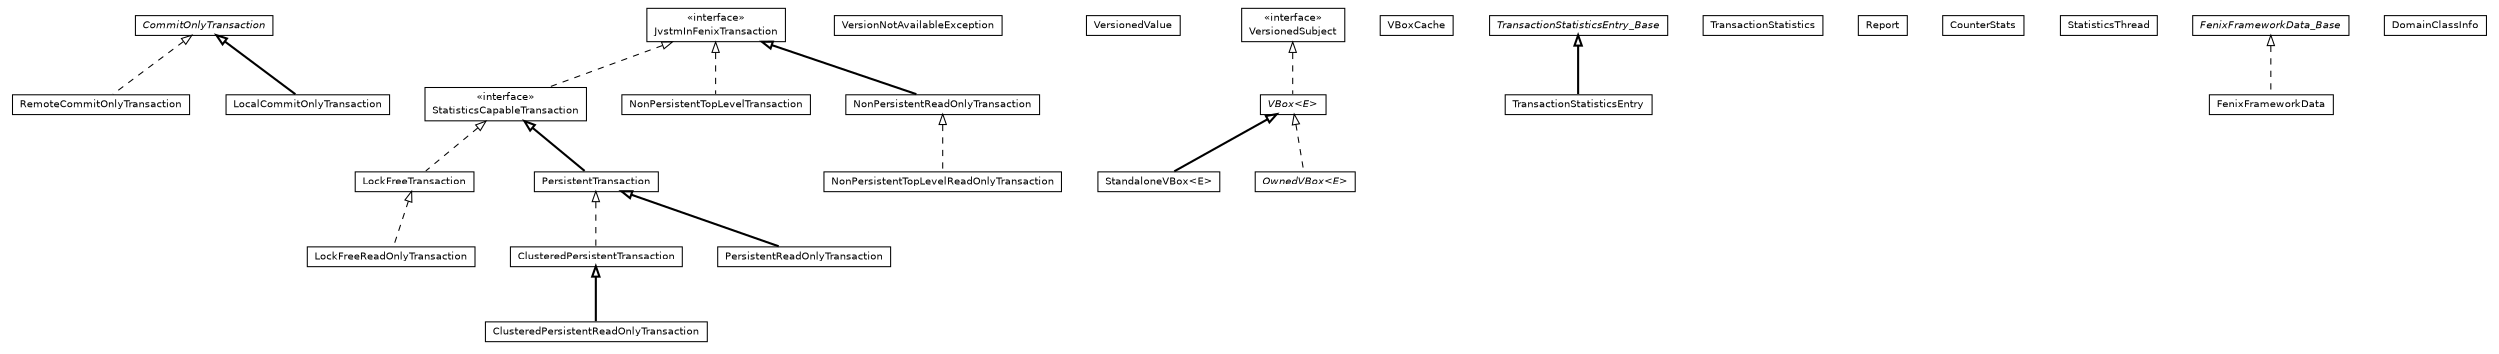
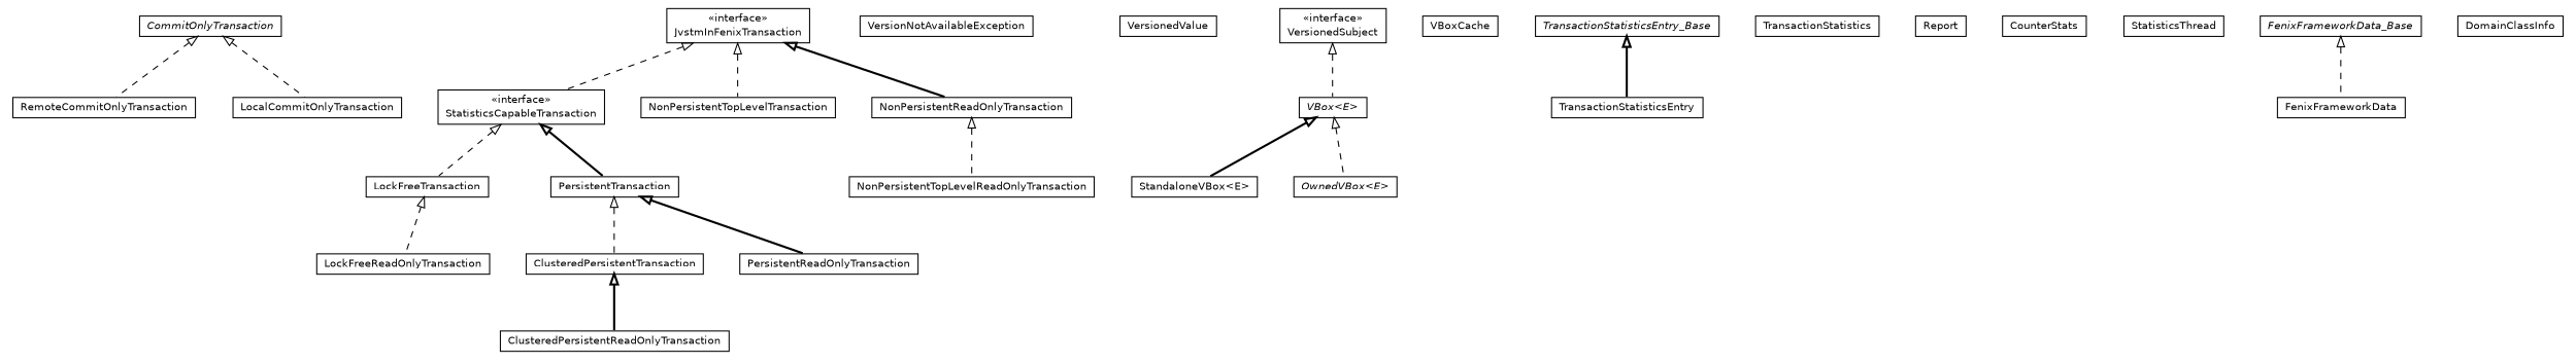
  digraph {
    nodesep=0.25
    ranksep=0.5
    node [fontcolor=black fontname=Helvetica fontsize=10.0 shape=plaintext]
    edge [arrowtail=empty dir=back fontname=Helvetica fontsize=10 headport=p labelfontname=Helvetica labelfontsize=10 style=dashed tailport=p]
    n1 [label=<<table title="pt.ist.fenixframework.backend.jvstm.pstm.RemoteCommitOnlyTransaction" border="0" cellborder="1" cellspacing="0" cellpadding="2" port="p" href="./RemoteCommitOnlyTransaction.html"> 		<tr><td><table border="0" cellspacing="0" cellpadding="1"> <tr><td align="center" balign="center"> RemoteCommitOnlyTransaction </td></tr> 		</table></td></tr> 		</table>>]
    n2 [label=<<table title="pt.ist.fenixframework.backend.jvstm.pstm.LockFreeTransaction" border="0" cellborder="1" cellspacing="0" cellpadding="2" port="p" href="./LockFreeTransaction.html"> 		<tr><td><table border="0" cellspacing="0" cellpadding="1"> <tr><td align="center" balign="center"> LockFreeTransaction </td></tr> 		</table></td></tr> 		</table>>]
    n3 [label=<<table title="pt.ist.fenixframework.backend.jvstm.pstm.LockFreeReadOnlyTransaction" border="0" cellborder="1" cellspacing="0" cellpadding="2" port="p" href="./LockFreeReadOnlyTransaction.html"> 		<tr><td><table border="0" cellspacing="0" cellpadding="1"> <tr><td align="center" balign="center"> LockFreeReadOnlyTransaction </td></tr> 		</table></td></tr> 		</table>>]
    n4 [label=<<table title="pt.ist.fenixframework.backend.jvstm.pstm.LocalCommitOnlyTransaction" border="0" cellborder="1" cellspacing="0" cellpadding="2" port="p" href="./LocalCommitOnlyTransaction.html"> 		<tr><td><table border="0" cellspacing="0" cellpadding="1"> <tr><td align="center" balign="center"> LocalCommitOnlyTransaction </td></tr> 		</table></td></tr> 		</table>>]
    n5 [label=<<table title="pt.ist.fenixframework.backend.jvstm.pstm.CommitOnlyTransaction" border="0" cellborder="1" cellspacing="0" cellpadding="2" port="p" href="./CommitOnlyTransaction.html"> 		<tr><td><table border="0" cellspacing="0" cellpadding="1"> <tr><td align="center" balign="center"><font face="Helvetica-Oblique"> CommitOnlyTransaction </font></td></tr> 		</table></td></tr> 		</table>>]
    n6 [label=<<table title="pt.ist.fenixframework.backend.jvstm.pstm.ClusteredPersistentTransaction" border="0" cellborder="1" cellspacing="0" cellpadding="2" port="p" href="./ClusteredPersistentTransaction.html"> 		<tr><td><table border="0" cellspacing="0" cellpadding="1"> <tr><td align="center" balign="center"> ClusteredPersistentTransaction </td></tr> 		</table></td></tr> 		</table>>]
    n7 [label=<<table title="pt.ist.fenixframework.backend.jvstm.pstm.ClusteredPersistentReadOnlyTransaction" border="0" cellborder="1" cellspacing="0" cellpadding="2" port="p" href="./ClusteredPersistentReadOnlyTransaction.html"> 		<tr><td><table border="0" cellspacing="0" cellpadding="1"> <tr><td align="center" balign="center"> ClusteredPersistentReadOnlyTransaction </td></tr> 		</table></td></tr> 		</table>>]
    n8 [label=<<table title="pt.ist.fenixframework.backend.jvstm.pstm.VersionNotAvailableException" border="0" cellborder="1" cellspacing="0" cellpadding="2" port="p" href="./VersionNotAvailableException.html"> 		<tr><td><table border="0" cellspacing="0" cellpadding="1"> <tr><td align="center" balign="center"> VersionNotAvailableException </td></tr> 		</table></td></tr> 		</table>>]
    n9 [label=<<table title="pt.ist.fenixframework.backend.jvstm.pstm.VersionedValue" border="0" cellborder="1" cellspacing="0" cellpadding="2" port="p" href="./VersionedValue.html"> 		<tr><td><table border="0" cellspacing="0" cellpadding="1"> <tr><td align="center" balign="center"> VersionedValue </td></tr> 		</table></td></tr> 		</table>>]
    n10 [label=<<table title="pt.ist.fenixframework.backend.jvstm.pstm.VersionedSubject" border="0" cellborder="1" cellspacing="0" cellpadding="2" port="p" href="./VersionedSubject.html"> 		<tr><td><table border="0" cellspacing="0" cellpadding="1"> <tr><td align="center" balign="center"> &#171;interface&#187; </td></tr> <tr><td align="center" balign="center"> VersionedSubject </td></tr> 		</table></td></tr> 		</table>>]
    n11 [label=<<table title="pt.ist.fenixframework.backend.jvstm.pstm.VBox" border="0" cellborder="1" cellspacing="0" cellpadding="2" port="p" href="./VBox.html"> 		<tr><td><table border="0" cellspacing="0" cellpadding="1"> <tr><td align="center" balign="center"><font face="Helvetica-Oblique"> VBox&lt;E&gt; </font></td></tr> 		</table></td></tr> 		</table>>]
    n12 [label=<<table title="pt.ist.fenixframework.backend.jvstm.pstm.StandaloneVBox" border="0" cellborder="1" cellspacing="0" cellpadding="2" port="p" href="./StandaloneVBox.html"> 		<tr><td><table border="0" cellspacing="0" cellpadding="1"> <tr><td align="center" balign="center"> StandaloneVBox&lt;E&gt; </td></tr> 		</table></td></tr> 		</table>>]
    n13 [label=<<table title="pt.ist.fenixframework.backend.jvstm.pstm.OwnedVBox" border="0" cellborder="1" cellspacing="0" cellpadding="2" port="p" href="./OwnedVBox.html"> 		<tr><td><table border="0" cellspacing="0" cellpadding="1"> <tr><td align="center" balign="center"><font face="Helvetica-Oblique"> OwnedVBox&lt;E&gt; </font></td></tr> 		</table></td></tr> 		</table>>]
    n14 [label=<<table title="pt.ist.fenixframework.backend.jvstm.pstm.VBoxCache" border="0" cellborder="1" cellspacing="0" cellpadding="2" port="p" href="./VBoxCache.html"> 		<tr><td><table border="0" cellspacing="0" cellpadding="1"> <tr><td align="center" balign="center"> VBoxCache </td></tr> 		</table></td></tr> 		</table>>]
    n15 [label=<<table title="pt.ist.fenixframework.backend.jvstm.pstm.TransactionStatisticsEntry_Base" border="0" cellborder="1" cellspacing="0" cellpadding="2" port="p" href="./TransactionStatisticsEntry_Base.html"> 		<tr><td><table border="0" cellspacing="0" cellpadding="1"> <tr><td align="center" balign="center"><font face="Helvetica-Oblique"> TransactionStatisticsEntry_Base </font></td></tr> 		</table></td></tr> 		</table>>]
    n16 [label=<<table title="pt.ist.fenixframework.backend.jvstm.pstm.TransactionStatisticsEntry" border="0" cellborder="1" cellspacing="0" cellpadding="2" port="p" href="./TransactionStatisticsEntry.html"> 		<tr><td><table border="0" cellspacing="0" cellpadding="1"> <tr><td align="center" balign="center"> TransactionStatisticsEntry </td></tr> 		</table></td></tr> 		</table>>]
    n17 [label=<<table title="pt.ist.fenixframework.backend.jvstm.pstm.TransactionStatistics" border="0" cellborder="1" cellspacing="0" cellpadding="2" port="p" href="./TransactionStatistics.html"> 		<tr><td><table border="0" cellspacing="0" cellpadding="1"> <tr><td align="center" balign="center"> TransactionStatistics </td></tr> 		</table></td></tr> 		</table>>]
    n18 [label=<<table title="pt.ist.fenixframework.backend.jvstm.pstm.TransactionStatistics.Report" border="0" cellborder="1" cellspacing="0" cellpadding="2" port="p" href="./TransactionStatistics.Report.html"> 		<tr><td><table border="0" cellspacing="0" cellpadding="1"> <tr><td align="center" balign="center"> Report </td></tr> 		</table></td></tr> 		</table>>]
    n19 [label=<<table title="pt.ist.fenixframework.backend.jvstm.pstm.TransactionStatistics.CounterStats" border="0" cellborder="1" cellspacing="0" cellpadding="2" port="p" href="./TransactionStatistics.CounterStats.html"> 		<tr><td><table border="0" cellspacing="0" cellpadding="1"> <tr><td align="center" balign="center"> CounterStats </td></tr> 		</table></td></tr> 		</table>>]
    n20 [label=<<table title="pt.ist.fenixframework.backend.jvstm.pstm.StatisticsThread" border="0" cellborder="1" cellspacing="0" cellpadding="2" port="p" href="./StatisticsThread.html"> 		<tr><td><table border="0" cellspacing="0" cellpadding="1"> <tr><td align="center" balign="center"> StatisticsThread </td></tr> 		</table></td></tr> 		</table>>]
    n21 [label=<<table title="pt.ist.fenixframework.backend.jvstm.pstm.StatisticsCapableTransaction" border="0" cellborder="1" cellspacing="0" cellpadding="2" port="p" href="./StatisticsCapableTransaction.html"> 		<tr><td><table border="0" cellspacing="0" cellpadding="1"> <tr><td align="center" balign="center"> &#171;interface&#187; </td></tr> <tr><td align="center" balign="center"> StatisticsCapableTransaction </td></tr> 		</table></td></tr> 		</table>>]
    n22 [label=<<table title="pt.ist.fenixframework.backend.jvstm.pstm.PersistentTransaction" border="0" cellborder="1" cellspacing="0" cellpadding="2" port="p" href="./PersistentTransaction.html"> 		<tr><td><table border="0" cellspacing="0" cellpadding="1"> <tr><td align="center" balign="center"> PersistentTransaction </td></tr> 		</table></td></tr> 		</table>>]
    n23 [label=<<table title="pt.ist.fenixframework.backend.jvstm.pstm.PersistentReadOnlyTransaction" border="0" cellborder="1" cellspacing="0" cellpadding="2" port="p" href="./PersistentReadOnlyTransaction.html"> 		<tr><td><table border="0" cellspacing="0" cellpadding="1"> <tr><td align="center" balign="center"> PersistentReadOnlyTransaction </td></tr> 		</table></td></tr> 		</table>>]
    n24 [label=<<table title="pt.ist.fenixframework.backend.jvstm.pstm.NonPersistentTopLevelTransaction" border="0" cellborder="1" cellspacing="0" cellpadding="2" port="p" href="./NonPersistentTopLevelTransaction.html"> 		<tr><td><table border="0" cellspacing="0" cellpadding="1"> <tr><td align="center" balign="center"> NonPersistentTopLevelTransaction </td></tr> 		</table></td></tr> 		</table>>]
    n25 [label=<<table title="pt.ist.fenixframework.backend.jvstm.pstm.NonPersistentTopLevelReadOnlyTransaction" border="0" cellborder="1" cellspacing="0" cellpadding="2" port="p" href="./NonPersistentTopLevelReadOnlyTransaction.html"> 		<tr><td><table border="0" cellspacing="0" cellpadding="1"> <tr><td align="center" balign="center"> NonPersistentTopLevelReadOnlyTransaction </td></tr> 		</table></td></tr> 		</table>>]
    n26 [label=<<table title="pt.ist.fenixframework.backend.jvstm.pstm.NonPersistentReadOnlyTransaction" border="0" cellborder="1" cellspacing="0" cellpadding="2" port="p" href="./NonPersistentReadOnlyTransaction.html"> 		<tr><td><table border="0" cellspacing="0" cellpadding="1"> <tr><td align="center" balign="center"> NonPersistentReadOnlyTransaction </td></tr> 		</table></td></tr> 		</table>>]
    n27 [label=<<table title="pt.ist.fenixframework.backend.jvstm.pstm.JvstmInFenixTransaction" border="0" cellborder="1" cellspacing="0" cellpadding="2" port="p" href="./JvstmInFenixTransaction.html"> 		<tr><td><table border="0" cellspacing="0" cellpadding="1"> <tr><td align="center" balign="center"> &#171;interface&#187; </td></tr> <tr><td align="center" balign="center"> JvstmInFenixTransaction </td></tr> 		</table></td></tr> 		</table>>]
    n28 [label=<<table title="pt.ist.fenixframework.backend.jvstm.pstm.FenixFrameworkData_Base" border="0" cellborder="1" cellspacing="0" cellpadding="2" port="p" href="./FenixFrameworkData_Base.html"> 		<tr><td><table border="0" cellspacing="0" cellpadding="1"> <tr><td align="center" balign="center"><font face="Helvetica-Oblique"> FenixFrameworkData_Base </font></td></tr> 		</table></td></tr> 		</table>>]
    n29 [label=<<table title="pt.ist.fenixframework.backend.jvstm.pstm.FenixFrameworkData" border="0" cellborder="1" cellspacing="0" cellpadding="2" port="p" href="./FenixFrameworkData.html"> 		<tr><td><table border="0" cellspacing="0" cellpadding="1"> <tr><td align="center" balign="center"> FenixFrameworkData </td></tr> 		</table></td></tr> 		</table>>]
    n30 [label=<<table title="pt.ist.fenixframework.backend.jvstm.pstm.DomainClassInfo" border="0" cellborder="1" cellspacing="0" cellpadding="2" port="p" href="./DomainClassInfo.html"> 		<tr><td><table border="0" cellspacing="0" cellpadding="1"> <tr><td align="center" balign="center"> DomainClassInfo </td></tr> 		</table></td></tr> 		</table>>]
    n2 -> n3
    n5 -> n1
-   n5 -> n4 [style=bold]
+   n5 -> n4
    n6 -> n7 [style=bold]
    n10 -> n11
    n11 -> n12 [style=bold]
    n11 -> n13
    n15 -> n16 [style=bold]
    n21 -> n2
    n21 -> n22 [style=bold]
    n22 -> n6
    n22 -> n23 [style=bold]
    n26 -> n25
    n27 -> n21
    n27 -> n24
    n27 -> n26 [style=bold]
    n28 -> n29
  }
